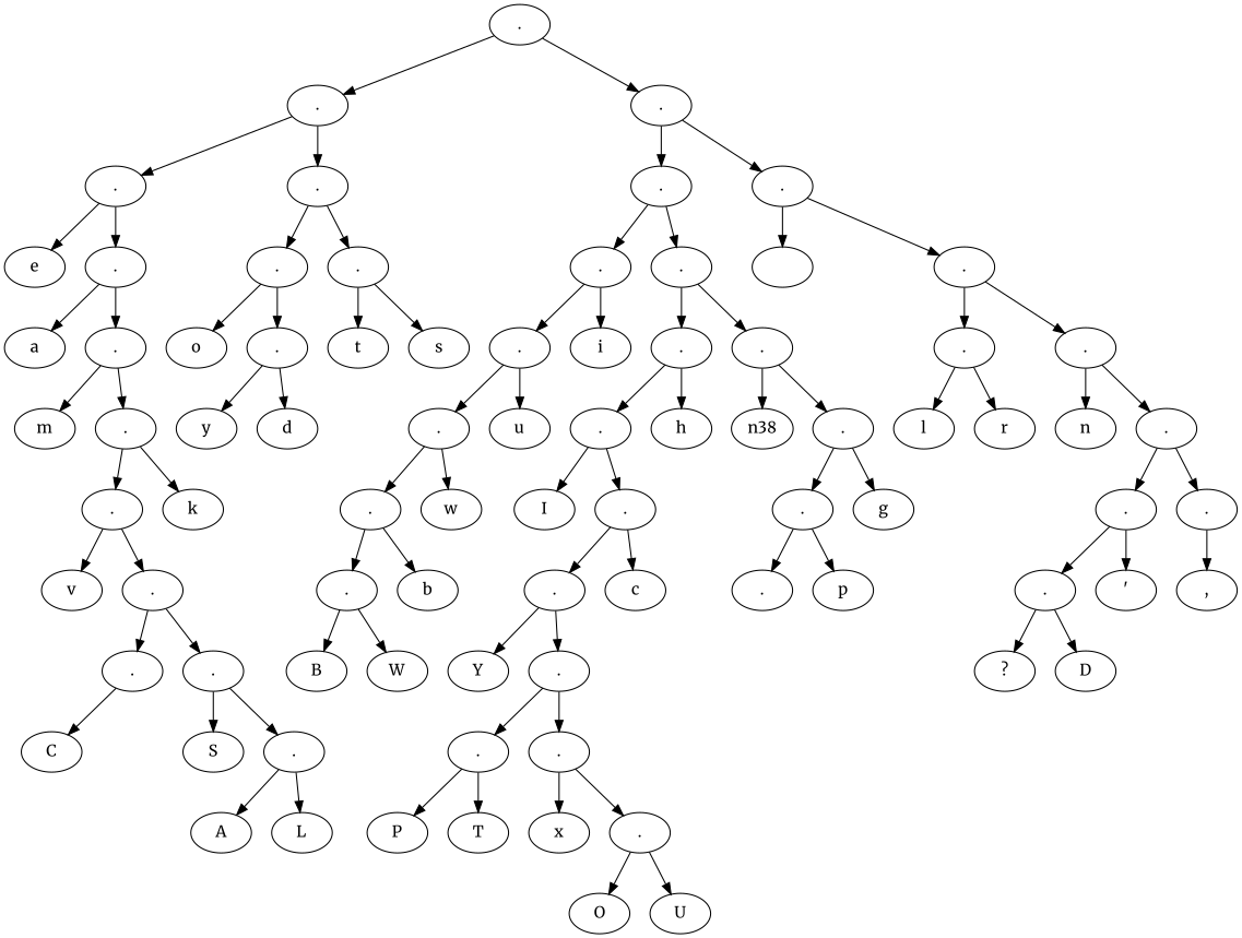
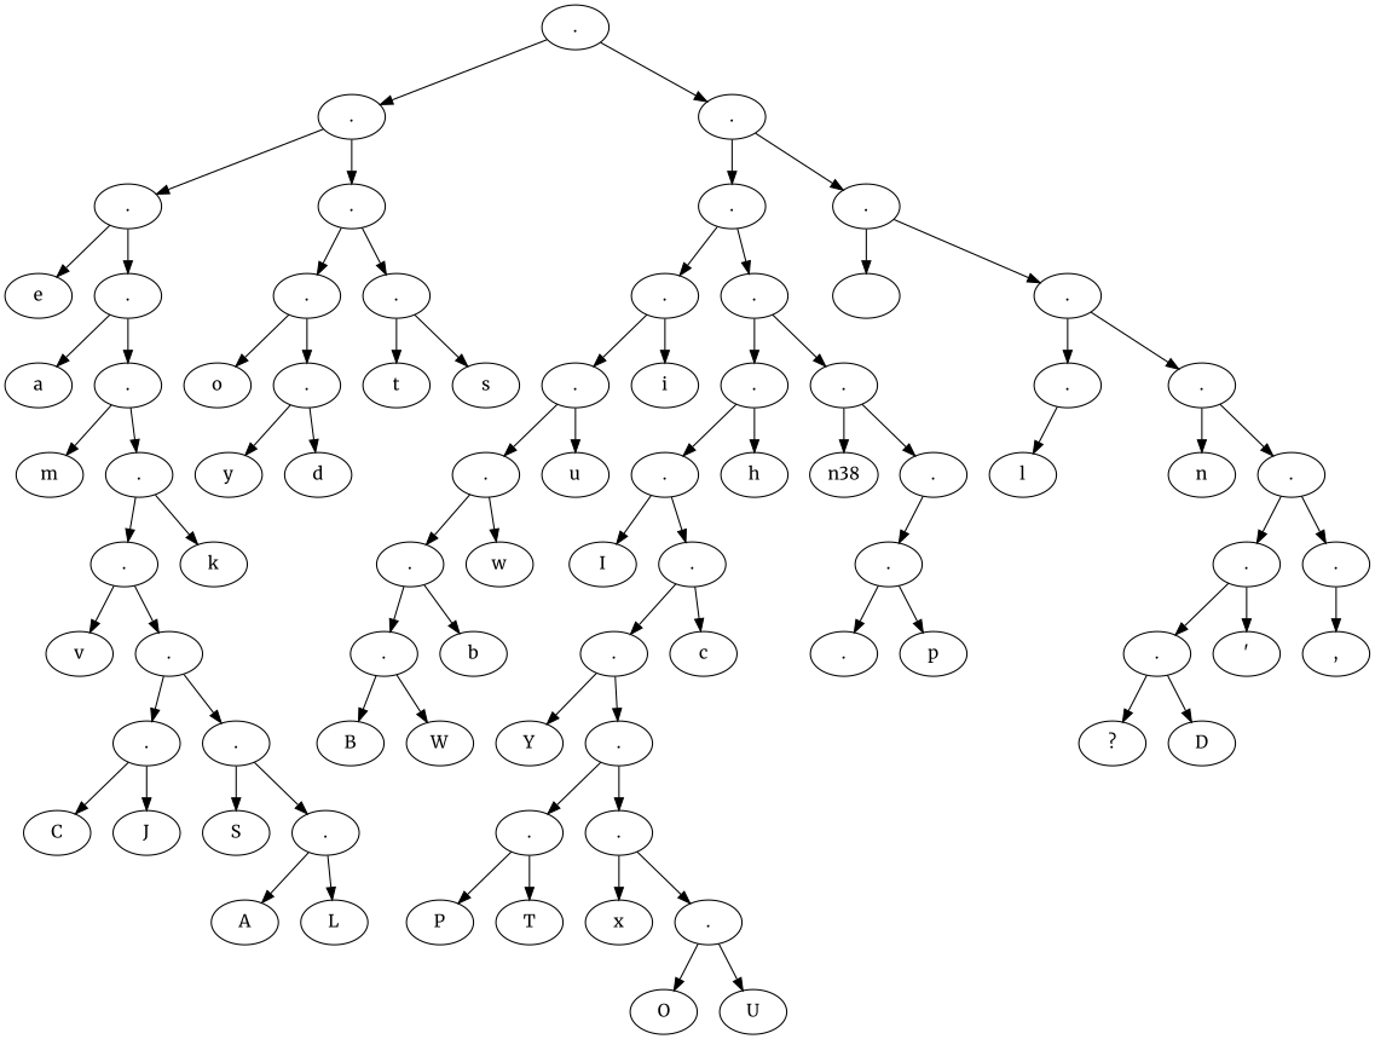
  digraph {
    fontname=Merriweather
    node [fontname=Merriweather]
    edge [fontname=Merriweather]
    n1 [label="."]
    n2 [label="."]
    n3 [label="."]
    n4 [label="."]
    n5 [label="."]
    n6 [label="."]
    n7 [label="."]
    n8 [label=e]
    n9 [label="."]
    n10 [label="."]
    n11 [label="."]
    n12 [label=a]
    n13 [label="."]
    n14 [label=m]
    n15 [label="."]
    n16 [label="."]
    n17 [label=k]
    n18 [label=v]
    n19 [label="."]
    n20 [label="."]
    n21 [label="."]
    n22 [label=C]
+   n23 [label=J]
    n24 [label=S]
    n25 [label="."]
    n26 [label=A]
    n27 [label=L]
    n28 [label=o]
    n29 [label="."]
    n30 [label=t]
    n31 [label=s]
    n32 [label=y]
    n33 [label=d]
    n34 [label="."]
    n35 [label="."]
    n36 [label=" "]
    n37 [label="."]
    n38 [label="."]
    n39 [label=i]
    n40 [label="."]
    n41 [label="."]
    n42 [label="."]
    n43 [label=u]
    n44 [label="."]
    n45 [label=w]
    n46 [label="."]
    n47 [label=b]
    n48 [label=B]
    n49 [label=W]
    n50 [label="."]
    n51 [label=h]
    n52 [label=n38]
    n53 [label="."]
    n54 [label=I]
    n55 [label="."]
    n56 [label="."]
    n57 [label=c]
    n58 [label=Y]
    n59 [label="."]
    n60 [label="."]
    n61 [label="."]
    n62 [label=P]
    n63 [label=T]
    n64 [label=x]
    n65 [label="."]
    n66 [label=O]
    n67 [label=U]
    n68 [label="."]
-   n69 [label=g]
    n70 [label="."]
    n71 [label=p]
    n72 [label="."]
    n73 [label="."]
    n74 [label=l]
-   n75 [label=r]
    n76 [label=n]
    n77 [label="."]
    n78 [label="."]
    n79 [label="."]
    n80 [label="."]
    n81 [label="'"]
    n82 [label=","]
    n83 [label="?"]
    n84 [label=D]
    n1 -> n2
    n1 -> n3
    n2 -> n4
    n2 -> n5
    n3 -> n6
    n3 -> n7
    n4 -> n8
    n4 -> n9
    n5 -> n10
    n5 -> n11
    n6 -> n34
    n6 -> n35
    n7 -> n36
    n7 -> n37
    n9 -> n12
    n9 -> n13
    n10 -> n28
    n10 -> n29
    n11 -> n30
    n11 -> n31
    n13 -> n14
    n13 -> n15
    n15 -> n16
    n15 -> n17
    n16 -> n18
    n16 -> n19
    n19 -> n20
    n19 -> n21
    n20 -> n22
+   n20 -> n23
    n21 -> n24
    n21 -> n25
    n25 -> n26
    n25 -> n27
    n29 -> n32
    n29 -> n33
    n34 -> n38
    n34 -> n39
    n35 -> n40
    n35 -> n41
    n37 -> n72
    n37 -> n73
    n38 -> n42
    n38 -> n43
    n40 -> n50
    n40 -> n51
    n41 -> n52
    n41 -> n53
    n42 -> n44
    n42 -> n45
    n44 -> n46
    n44 -> n47
    n46 -> n48
    n46 -> n49
    n50 -> n54
    n50 -> n55
    n53 -> n68
-   n53 -> n69
    n55 -> n56
    n55 -> n57
    n56 -> n58
    n56 -> n59
    n59 -> n60
    n59 -> n61
    n60 -> n62
    n60 -> n63
    n61 -> n64
    n61 -> n65
    n65 -> n66
    n65 -> n67
    n68 -> n70
    n68 -> n71
    n72 -> n74
-   n72 -> n75
    n73 -> n76
    n73 -> n77
    n77 -> n78
    n77 -> n79
    n78 -> n80
    n78 -> n81
    n79 -> n82
    n80 -> n83
    n80 -> n84
  }
